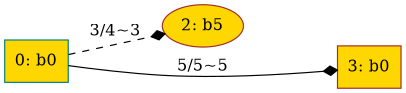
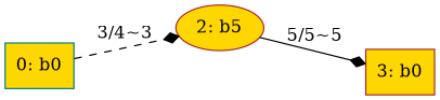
  digraph {
    rankdir=LR
    node [color=brown fillcolor=gold shape=box style=filled]
    edge [arrowhead=diamond]
    n1 [label="2: b5" shape=ellipse]
    n2 [label="3: b0"]
    n3 [color=teal label="0: b0"]
-   n3 -> n2 [label="5/5~5" style=solid]
+   n1 -> n2 [label="5/5~5" style=solid]
    n3 -> n1 [label="3/4~3" style=dashed]
  }
